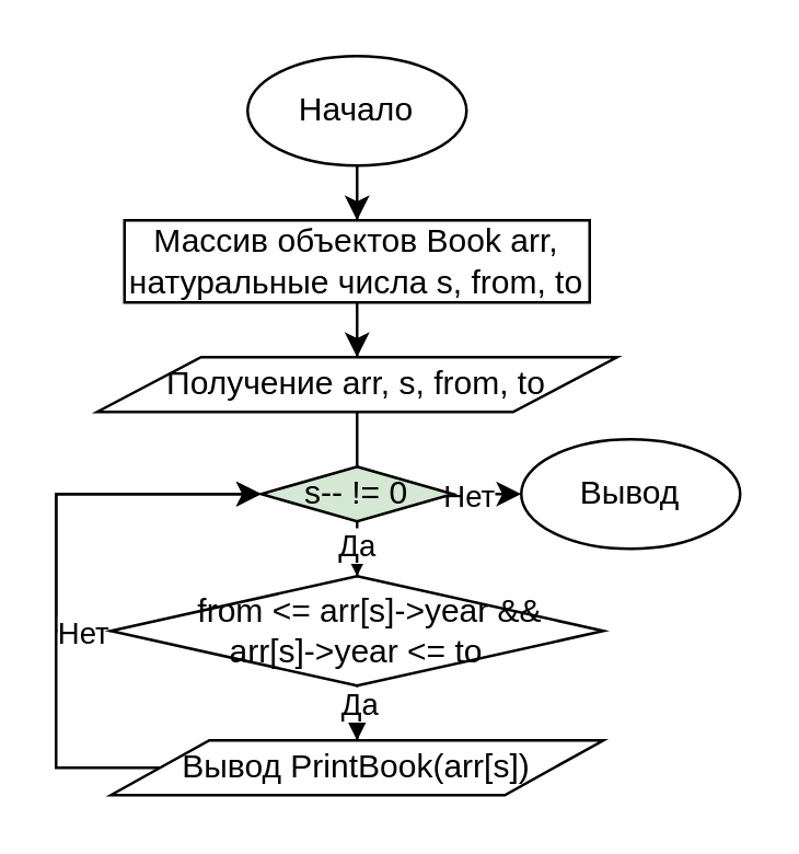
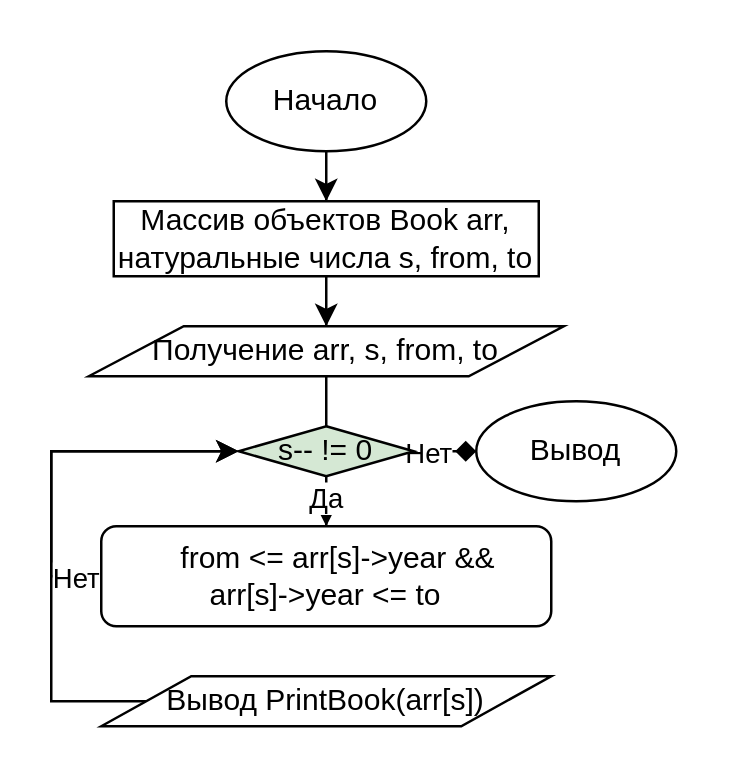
  <mxCell id="0" />
  <mxCell id="1" parent="0" />
  <mxCell id="2" style="edgeStyle=orthogonalEdgeStyle;rounded=0;orthogonalLoop=1;jettySize=auto;html=1;entryX=0.5;entryY=0;entryDx=0;entryDy=0;" edge="1" parent="1" source="3" target="6"><mxGeometry relative="1" as="geometry" /></mxCell>
  <mxCell id="3" value="Начало" style="ellipse;whiteSpace=wrap;html=1;" vertex="1" parent="1"><mxGeometry x="90" y="20" width="80" height="40" as="geometry" /></mxCell>
  <mxCell id="4" value="Вывод" style="ellipse;whiteSpace=wrap;html=1;" vertex="1" parent="1"><mxGeometry x="190" y="160" width="80" height="40" as="geometry" /></mxCell>
  <mxCell id="5" style="edgeStyle=orthogonalEdgeStyle;rounded=0;orthogonalLoop=1;jettySize=auto;html=1;" edge="1" parent="1" source="6" target="8"><mxGeometry relative="1" as="geometry" /></mxCell>
  <mxCell id="6" value="Массив объектов Book arr, &lt;br&gt;натуральные числа s, from, to" style="rounded=0;whiteSpace=wrap;html=1;" vertex="1" parent="1"><mxGeometry x="45" y="80" width="170" height="30" as="geometry" /></mxCell>
  <mxCell id="7" style="edgeStyle=orthogonalEdgeStyle;rounded=0;orthogonalLoop=1;jettySize=auto;html=1;entryX=0.5;entryY=0;entryDx=0;entryDy=0;endArrow=none;" edge="1" parent="1" source="8" target="13"><mxGeometry relative="1" as="geometry" /></mxCell>
  <mxCell id="8" value="Получение arr, s, from, to" style="shape=parallelogram;perimeter=parallelogramPerimeter;whiteSpace=wrap;html=1;" vertex="1" parent="1"><mxGeometry x="35" y="130" width="190" height="20" as="geometry" /></mxCell>
- <mxCell id="9" style="edgeStyle=orthogonalEdgeStyle;rounded=0;orthogonalLoop=1;jettySize=auto;html=1;" edge="1" parent="1" source="13" target="4"><mxGeometry relative="1" as="geometry" /></mxCell>
+ <mxCell id="9" style="edgeStyle=orthogonalEdgeStyle;rounded=0;orthogonalLoop=1;jettySize=auto;html=1;endArrow=diamond;" edge="1" parent="1" source="13" target="4"><mxGeometry relative="1" as="geometry" /></mxCell>
  <mxCell id="10" value="Нет" style="edgeLabel;html=1;align=center;verticalAlign=middle;resizable=0;points=[];" vertex="1" connectable="0" parent="9"><mxGeometry x="0.285" relative="1" as="geometry"><mxPoint as="offset" /></mxGeometry></mxCell>
  <mxCell id="11" style="edgeStyle=orthogonalEdgeStyle;rounded=0;orthogonalLoop=1;jettySize=auto;html=1;entryX=0.5;entryY=0;entryDx=0;entryDy=0;" edge="1" parent="1" source="13" target="18"><mxGeometry relative="1" as="geometry" /></mxCell>
  <mxCell id="12" value="Да" style="edgeLabel;html=1;align=center;verticalAlign=middle;resizable=0;points=[];" vertex="1" connectable="0" parent="11"><mxGeometry x="0.6" y="-1" relative="1" as="geometry"><mxPoint as="offset" /></mxGeometry></mxCell>
  <mxCell id="13" value="s-- != 0" style="rhombus;whiteSpace=wrap;html=1;fillColor=#d5e8d4;" vertex="1" parent="1"><mxGeometry x="95" y="170" width="70" height="20" as="geometry" /></mxCell>
  <mxCell id="14" style="edgeStyle=orthogonalEdgeStyle;rounded=0;orthogonalLoop=1;jettySize=auto;html=1;entryX=0;entryY=0.5;entryDx=0;entryDy=0;" edge="1" parent="1" source="18" target="13"><mxGeometry relative="1" as="geometry"><Array as="points"><mxPoint x="20" y="230" /><mxPoint x="20" y="180" /></Array></mxGeometry></mxCell>
  <mxCell id="15" value="Нет" style="edgeLabel;html=1;align=center;verticalAlign=middle;resizable=0;points=[];" vertex="1" connectable="0" parent="14"><mxGeometry x="-0.744" y="1" relative="1" as="geometry"><mxPoint x="8.67" y="-1" as="offset" /></mxGeometry></mxCell>
- <mxCell id="16" style="edgeStyle=orthogonalEdgeStyle;rounded=0;orthogonalLoop=1;jettySize=auto;html=1;" edge="1" parent="1" source="18" target="20"><mxGeometry relative="1" as="geometry" /></mxCell>
- <mxCell id="17" value="Да" style="edgeLabel;html=1;align=center;verticalAlign=middle;resizable=0;points=[];" vertex="1" connectable="0" parent="16"><mxGeometry x="0.522" relative="1" as="geometry"><mxPoint as="offset" /></mxGeometry></mxCell>
- <mxCell id="18" value="&amp;nbsp; &amp;nbsp;from &amp;lt;= arr[s]-&amp;gt;year &amp;amp;&amp;amp; &lt;br&gt;arr[s]-&amp;gt;year &amp;lt;= to" style="rhombus;whiteSpace=wrap;html=1;" vertex="1" parent="1"><mxGeometry x="40" y="210" width="180" height="40" as="geometry" /></mxCell>
+ <mxCell id="18" value="&amp;nbsp; &amp;nbsp;from &amp;lt;= arr[s]-&amp;gt;year &amp;amp;&amp;amp; &lt;br&gt;arr[s]-&amp;gt;year &amp;lt;= to" style="whiteSpace=wrap;html=1;rounded=1;" vertex="1" parent="1"><mxGeometry x="40" y="210" width="180" height="40" as="geometry" /></mxCell>
  <mxCell id="19" style="edgeStyle=orthogonalEdgeStyle;rounded=0;orthogonalLoop=1;jettySize=auto;html=1;entryX=0;entryY=0.5;entryDx=0;entryDy=0;" edge="1" parent="1" source="20" target="13"><mxGeometry relative="1" as="geometry"><Array as="points"><mxPoint x="20" y="280" /><mxPoint x="20" y="180" /></Array></mxGeometry></mxCell>
  <mxCell id="20" value="Вывод&amp;nbsp;PrintBook(arr[s])" style="shape=parallelogram;perimeter=parallelogramPerimeter;whiteSpace=wrap;html=1;" vertex="1" parent="1"><mxGeometry x="40" y="270" width="180" height="20" as="geometry" /></mxCell>
